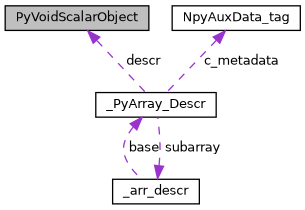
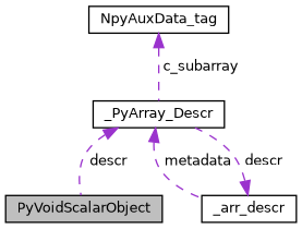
  digraph {
    node [color=black fillcolor=white fontname=Helvetica fontsize=10 shape=record style=filled]
    edge [color=darkorchid3 dir=back fontname=Helvetica fontsize=10 labelfontname=Helvetica labelfontsize=10 style=dashed]
    n1 [fillcolor=grey75 fontcolor=black height=0.2 label=PyVoidScalarObject width=0.4]
    n2 [height=0.2 label=_PyArray_Descr width=0.4]
    n3 [height=0.2 label=_arr_descr width=0.4]
    n4 [height=0.2 label=NpyAuxData_tag width=0.4]
-   n1 -> n2 [label=" descr"]
-   n2 -> n3 [label=" base"]
-   n3 -> n2 [label=" subarray"]
-   n4 -> n2 [label=" c_metadata"]
+   n2 -> n1 [label=" descr"]
+   n2 -> n3 [label=" metadata"]
+   n3 -> n2 [label=" descr"]
+   n4 -> n2 [label=" c_subarray"]
  }
